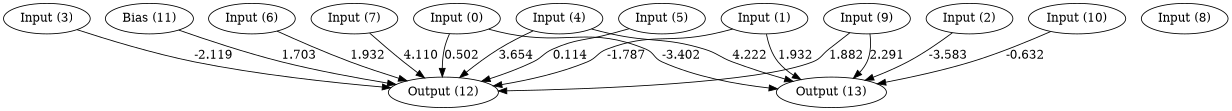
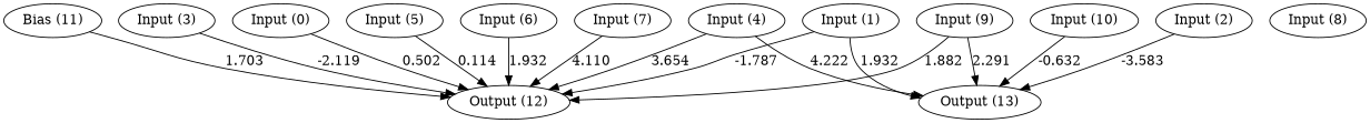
  digraph {
    n1 [label="Bias (11)"]
    n2 [label="Input (0)"]
    n3 [label="Input (1)"]
    n4 [label="Input (2)"]
    n5 [label="Input (3)"]
    n6 [label="Input (4)"]
    n7 [label="Input (5)"]
    n8 [label="Input (6)"]
    n9 [label="Input (7)"]
    n10 [label="Input (8)"]
    n11 [label="Input (9)"]
    n12 [label="Input (10)"]
    n13 [label="Output (12)"]
    n14 [label="Output (13)"]
    subgraph sub_1 {
      rank=same
      n1
      n2
      n3
      n4
      n5
      n6
      n7
      n8
      n9
      n10
      n11
      n12
    }
    subgraph sub_2 {
      rank=same
      n13
      n14
    }
    n1 -> n13 [label=1.703]
    n2 -> n13 [label=0.502]
-   n2 -> n14 [label=-3.402]
    n3 -> n13 [label=-1.787]
    n3 -> n14 [label=1.932]
    n4 -> n14 [label=-3.583]
    n5 -> n13 [label=-2.119]
    n6 -> n13 [label=3.654]
    n6 -> n14 [label=4.222]
    n7 -> n13 [label=0.114]
    n8 -> n13 [label=1.932]
    n9 -> n13 [label=4.110]
    n11 -> n13 [label=1.882]
    n11 -> n14 [label=2.291]
    n12 -> n14 [label=-0.632]
  }
